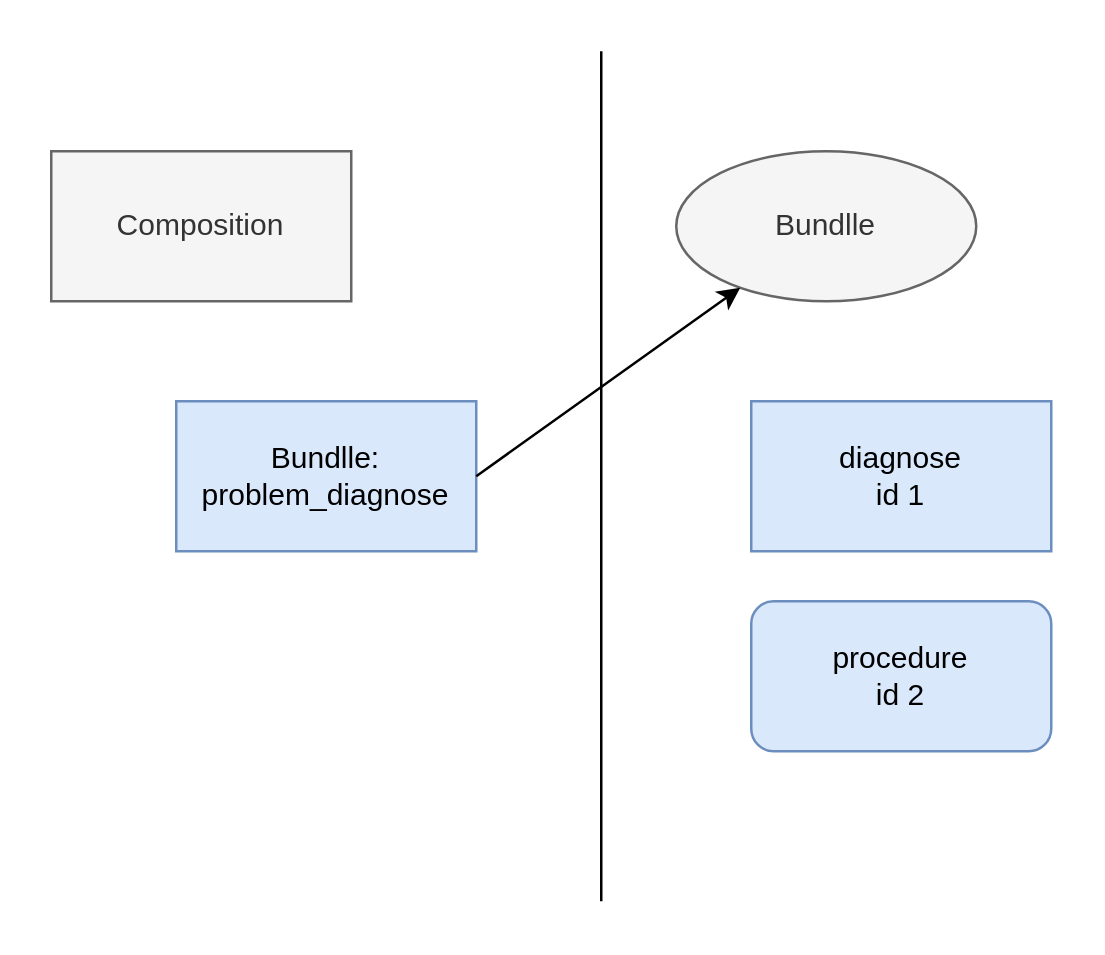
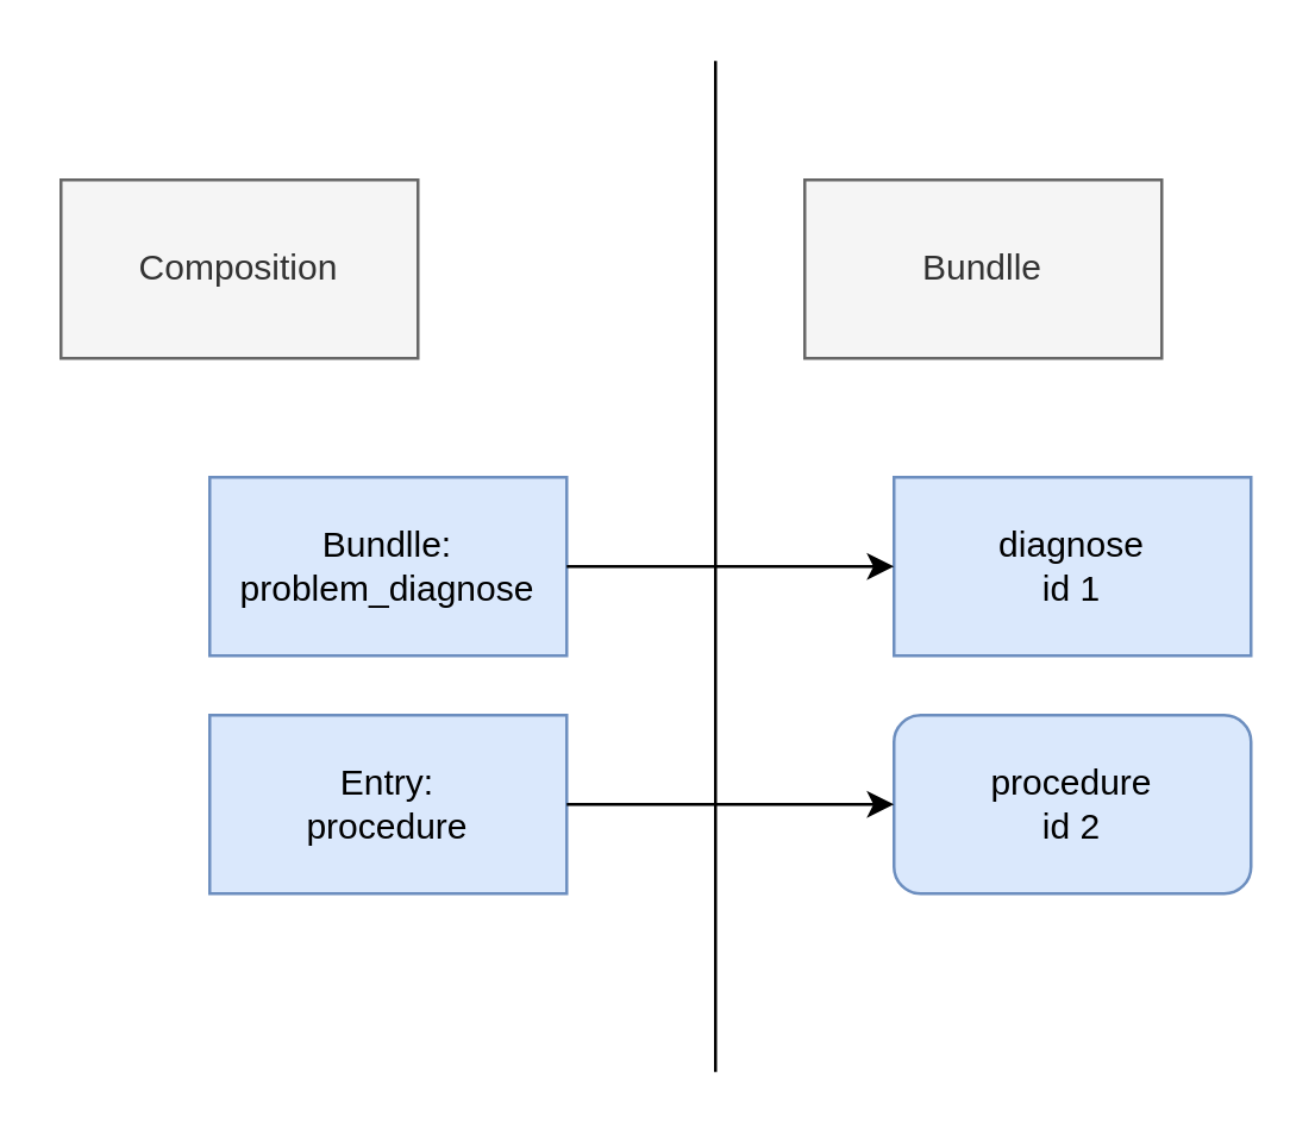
  <mxCell id="0" />
  <mxCell id="1" parent="0" />
  <mxCell id="2" value="Composition" style="rounded=0;whiteSpace=wrap;html=1;fillColor=#f5f5f5;fontColor=#333333;strokeColor=#666666;" vertex="1" parent="1"><mxGeometry x="20" y="60" width="120" height="60" as="geometry" /></mxCell>
  <mxCell id="3" value="Bundlle:&lt;br&gt;problem_diagnose" style="rounded=0;whiteSpace=wrap;html=1;fillColor=#dae8fc;strokeColor=#6c8ebf;" vertex="1" parent="1"><mxGeometry x="70" y="160" width="120" height="60" as="geometry" /></mxCell>
- <mxCell id="5" value="Bundlle" style="ellipse;whiteSpace=wrap;html=1;fillColor=#f5f5f5;strokeColor=#666666;fontColor=#333333;" vertex="1" parent="1"><mxGeometry x="270" y="60" width="120" height="60" as="geometry" /></mxCell>
+ <mxCell id="4" value="Entry:&lt;br&gt;procedure" style="rounded=0;whiteSpace=wrap;html=1;fillColor=#dae8fc;strokeColor=#6c8ebf;" vertex="1" parent="1"><mxGeometry x="70" y="240" width="120" height="60" as="geometry" /></mxCell>
+ <mxCell id="5" value="Bundlle" style="rounded=0;whiteSpace=wrap;html=1;fillColor=#f5f5f5;strokeColor=#666666;fontColor=#333333;" vertex="1" parent="1"><mxGeometry x="270" y="60" width="120" height="60" as="geometry" /></mxCell>
  <mxCell id="6" value="diagnose&lt;br&gt;id 1" style="rounded=0;whiteSpace=wrap;html=1;fillColor=#dae8fc;strokeColor=#6c8ebf;" vertex="1" parent="1"><mxGeometry x="300" y="160" width="120" height="60" as="geometry" /></mxCell>
  <mxCell id="7" value="procedure&lt;br&gt;id 2" style="whiteSpace=wrap;html=1;fillColor=#dae8fc;strokeColor=#6c8ebf;rounded=1;" vertex="1" parent="1"><mxGeometry x="300" y="240" width="120" height="60" as="geometry" /></mxCell>
  <mxCell id="8" value="" style="endArrow=none;html=1;rounded=0;" edge="1" parent="1"><mxGeometry width="50" height="50" relative="1" as="geometry"><mxPoint x="240" y="360" as="sourcePoint" /><mxPoint x="240" y="20" as="targetPoint" /></mxGeometry></mxCell>
- <mxCell id="9" value="" style="endArrow=classic;html=1;rounded=0;exitX=1;exitY=0.5;exitDx=0;exitDy=0;" edge="1" parent="1" source="3" target="5"><mxGeometry width="50" height="50" relative="1" as="geometry"><mxPoint x="230" y="200" as="sourcePoint" /><mxPoint x="280" y="150" as="targetPoint" /></mxGeometry></mxCell>
+ <mxCell id="9" value="" style="endArrow=classic;html=1;rounded=0;exitX=1;exitY=0.5;exitDx=0;exitDy=0;entryX=0;entryY=0.5;entryDx=0;entryDy=0;" edge="1" parent="1" source="3" target="6"><mxGeometry width="50" height="50" relative="1" as="geometry"><mxPoint x="230" y="200" as="sourcePoint" /><mxPoint x="280" y="150" as="targetPoint" /></mxGeometry></mxCell>
+ <mxCell id="10" value="" style="endArrow=classic;html=1;rounded=0;exitX=1;exitY=0.5;exitDx=0;exitDy=0;entryX=0;entryY=0.5;entryDx=0;entryDy=0;" edge="1" parent="1" source="4" target="7"><mxGeometry width="50" height="50" relative="1" as="geometry"><mxPoint x="190" y="280" as="sourcePoint" /><mxPoint x="300" y="280" as="targetPoint" /></mxGeometry></mxCell>
